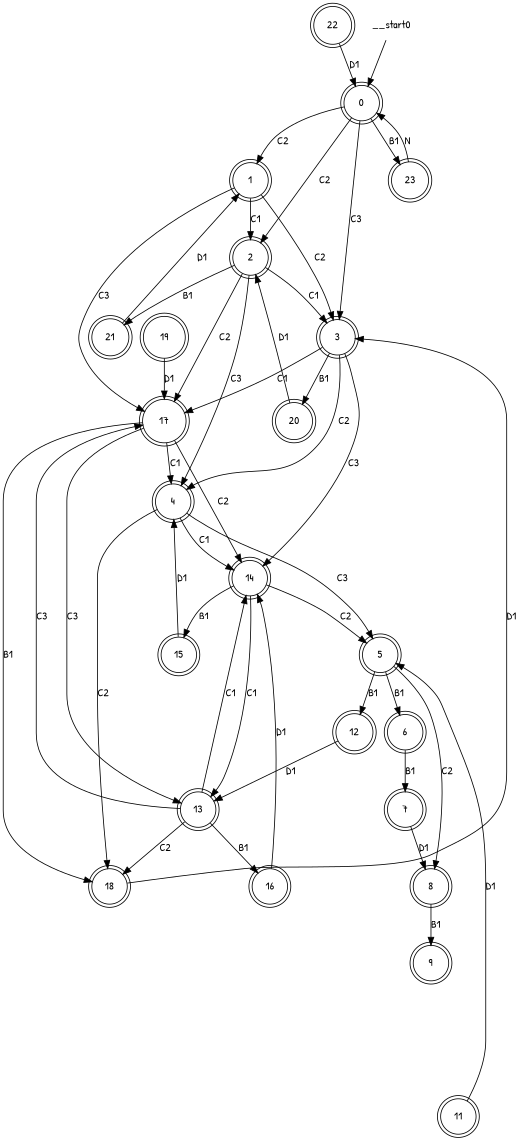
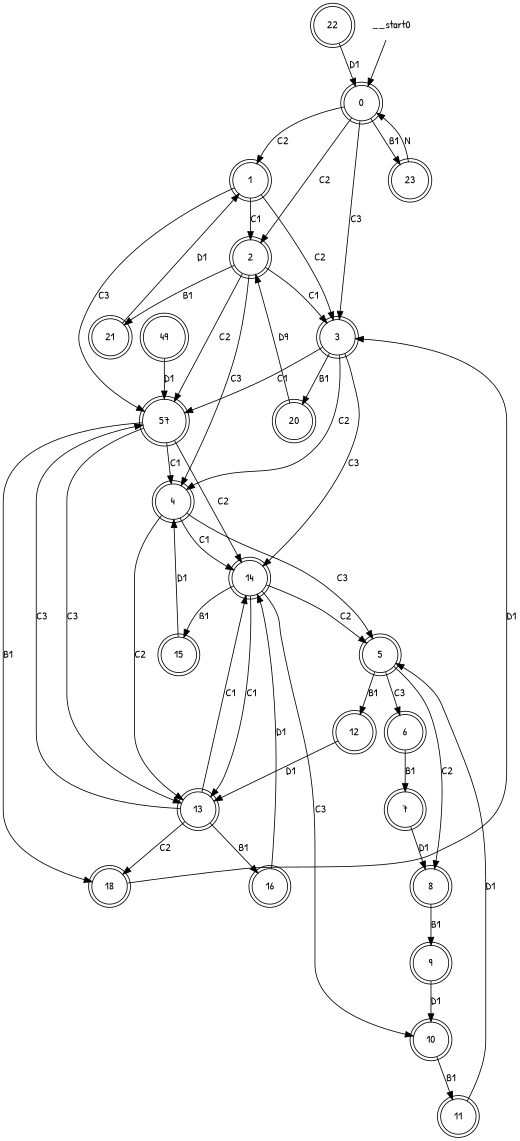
  digraph {
    fontname="Patrick Hand"
    node [fontname="Patrick Hand" shape=doublecircle]
    edge [fontname="Patrick Hand"]
    n1 [label=0]
    n2 [label=1]
    n3 [label=2]
    n4 [label=3]
    n5 [label=23]
-   n6 [label=17]
+   n6 [label=57]
    n7 [label=4]
    n8 [label=21]
    n9 [label=14]
    n10 [label=20]
    n11 [label=13]
    n12 [label=18]
    n13 [label=22]
    n14 [label=5]
+   n15 [label=10]
    n16 [label=15]
    n17 [label=6]
    n18 [label=8]
    n19 [label=12]
    n20 [label=16]
-   n21 [label=19]
+   n21 [label=49]
    n22 [label=7]
    n23 [label=9]
    n24 [label=11]
    __start0 [shape=none]
    n1 -> n2 [label=C2]
    n1 -> n3 [label=C2]
    n1 -> n4 [label=C3]
    n1 -> n5 [label=B1]
    n2 -> n3 [label=C1]
    n2 -> n4 [label=C2]
    n2 -> n6 [label=C3]
    n3 -> n4 [label=C1]
    n3 -> n6 [label=C2]
    n3 -> n7 [label=C3]
    n3 -> n8 [label=B1]
    n4 -> n6 [label=C1]
    n4 -> n7 [label=C2]
    n4 -> n9 [label=C3]
    n4 -> n10 [label=B1]
    n5 -> n1 [label=N]
    n6 -> n7 [label=C1]
    n6 -> n9 [label=C2]
    n6 -> n11 [label=C3]
    n6 -> n12 [label=B1]
    n7 -> n9 [label=C1]
-   n7 -> n12 [label=C2]
+   n7 -> n11 [label=C2]
    n7 -> n14 [label=C3]
    n8 -> n2 [label=D1]
    n9 -> n11 [label=C1]
    n9 -> n14 [label=C2]
+   n9 -> n15 [label=C3]
    n9 -> n16 [label=B1]
-   n10 -> n3 [label=D1]
+   n10 -> n3 [label=D9]
    n11 -> n6 [label=C3]
    n11 -> n9 [label=C1]
    n11 -> n12 [label=C2]
    n11 -> n20 [label=B1]
    n12 -> n4 [label=D1]
    n13 -> n1 [label=D1]
-   n14 -> n17 [label=B1]
+   n14 -> n17 [label=C3]
    n14 -> n18 [label=C2]
    n14 -> n19 [label=B1]
+   n15 -> n24 [label=B1]
    n16 -> n7 [label=D1]
    n17 -> n22 [label=B1]
    n18 -> n23 [label=B1]
    n19 -> n11 [label=D1]
    n20 -> n9 [label=D1]
    n21 -> n6 [label=D1]
    n22 -> n18 [label=D1]
+   n23 -> n15 [label=D1]
    n24 -> n14 [label=D1]
    __start0 -> n1
  }
